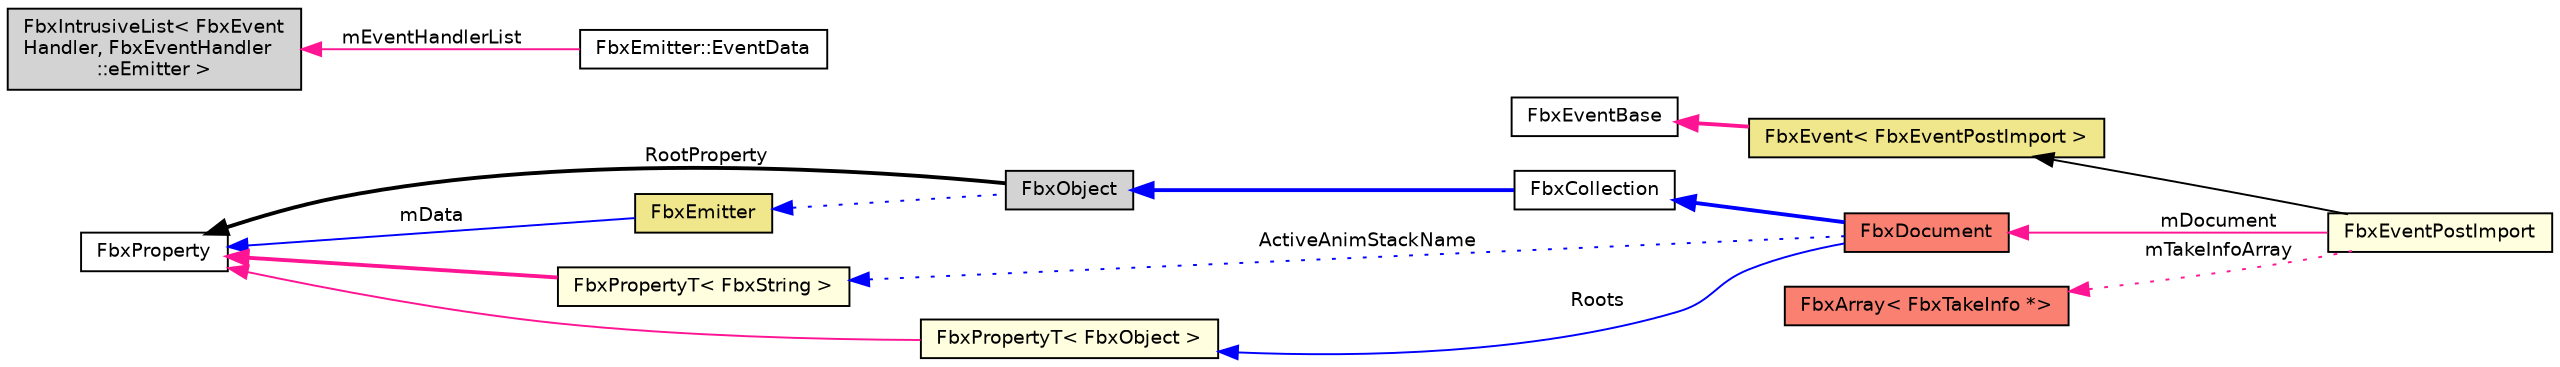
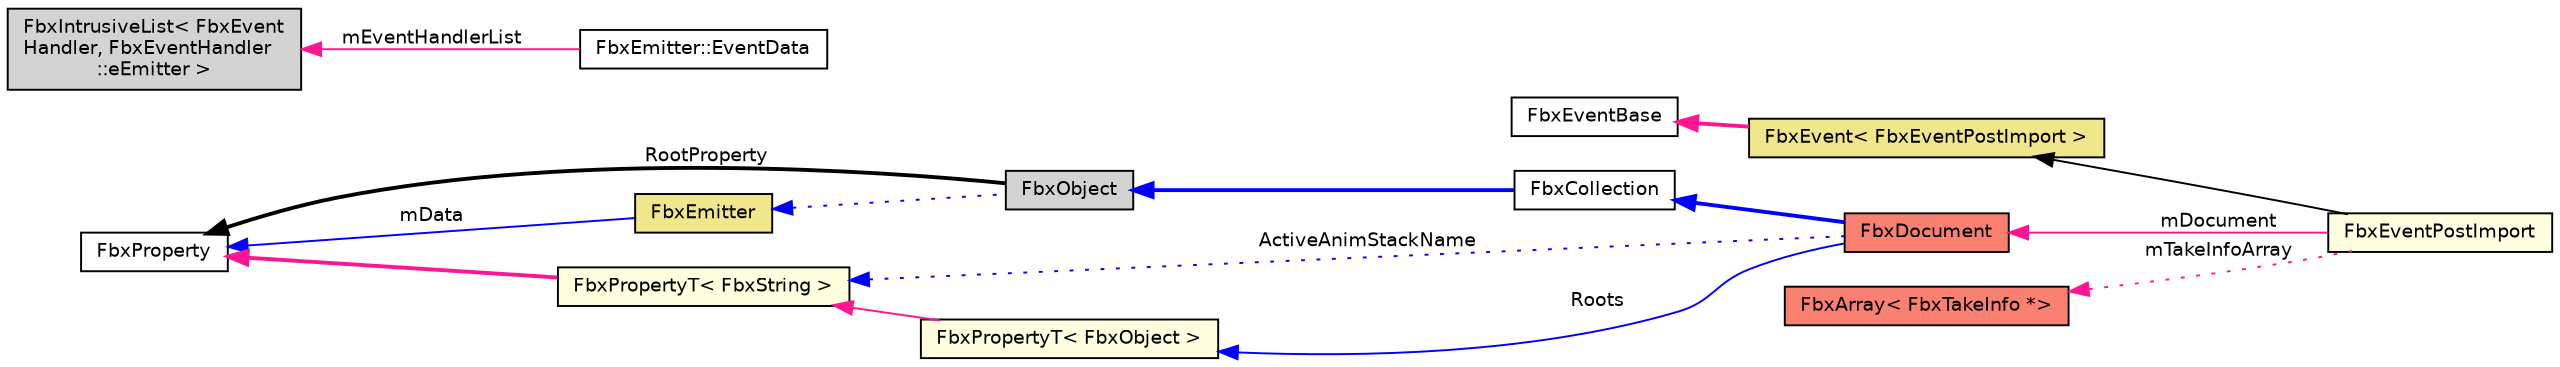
  digraph {
    rankdir=LR
    node [color=black fillcolor=white fontname=Helvetica fontsize=10 shape=record style=filled]
    edge [color=deeppink dir=back fontname=Helvetica fontsize=10 labelfontname=Helvetica labelfontsize=10 style=solid]
    n1 [fillcolor=lightyellow fontcolor=black height=0.2 label=FbxEventPostImport width=0.4]
    n2 [fillcolor=khaki height=0.2 label="FbxEvent\< FbxEventPostImport \>" width=0.4]
    n3 [height=0.2 label=FbxEventBase width=0.4]
    n4 [fillcolor=salmon height=0.2 label=FbxDocument width=0.4]
    n5 [height=0.2 label=FbxCollection width=0.4]
    n6 [fillcolor=lightgrey height=0.2 label=FbxObject width=0.4]
    n7 [fillcolor=khaki height=0.2 label=FbxEmitter width=0.4]
    n8 [height=0.2 label="FbxEmitter::EventData" width=0.4]
    n9 [fillcolor=lightgrey height=0.2 label="FbxIntrusiveList\< FbxEvent\lHandler, FbxEventHandler\l::eEmitter \>" width=0.4]
    n10 [height=0.2 label=FbxProperty width=0.4]
    n11 [fillcolor=lightyellow height=0.2 label="FbxPropertyT\< FbxString \>" width=0.4]
    n12 [fillcolor=lightyellow height=0.2 label="FbxPropertyT\< FbxObject \>" width=0.4]
    n13 [fillcolor=salmon height=0.2 label="FbxArray\< FbxTakeInfo *\>" width=0.4]
    n2 -> n1 [color=black]
    n3 -> n2 [style=bold]
    n4 -> n1 [label=" mDocument"]
    n5 -> n4 [color=blue style=bold]
    n6 -> n5 [color=blue style=bold]
    n7 -> n6 [color=blue style=dotted]
    n9 -> n8 [label=" mEventHandlerList"]
    n10 -> n6 [color=black label=" RootProperty" style=bold]
    n10 -> n7 [color=blue label=" mData"]
    n10 -> n11 [style=bold]
-   n10 -> n12
+   n11 -> n12
    n11 -> n4 [color=blue label=" ActiveAnimStackName" style=dotted]
    n12 -> n4 [color=blue label=" Roots"]
    n13 -> n1 [label=" mTakeInfoArray" style=dotted]
  }
